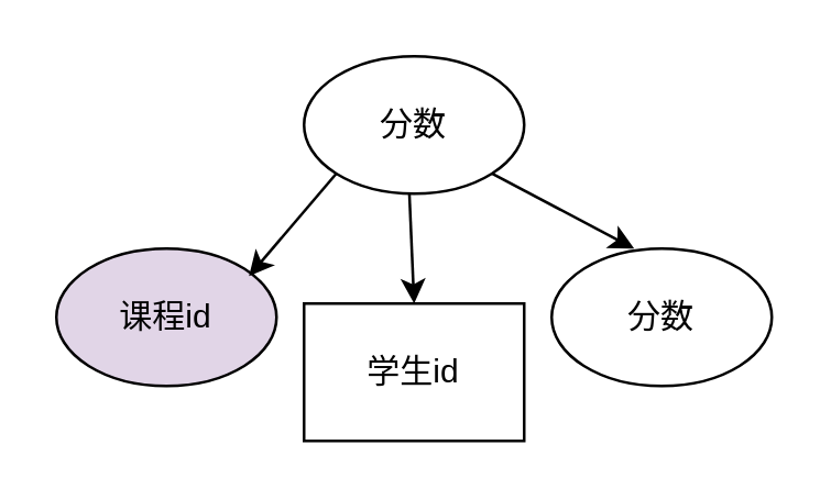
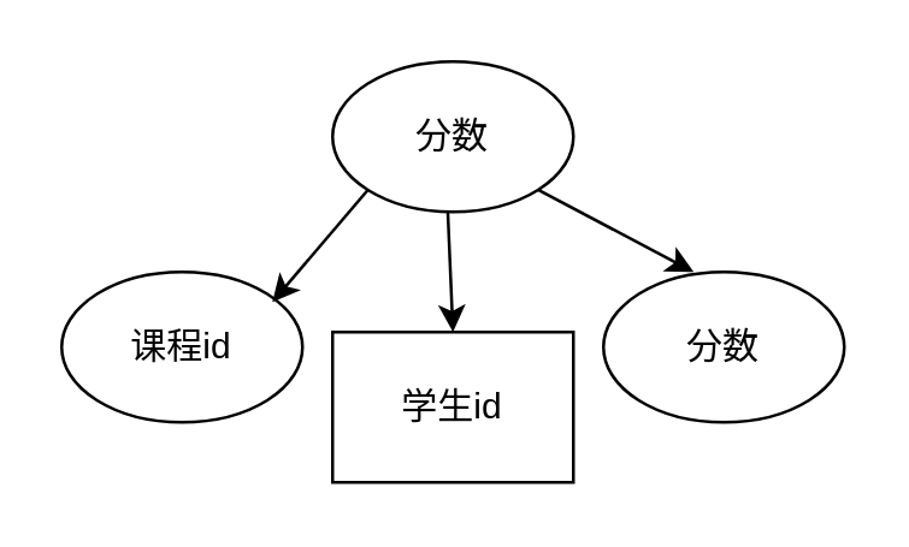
  <mxCell id="0" />
  <mxCell id="1" parent="0" />
  <mxCell id="2" value="分数" style="ellipse;whiteSpace=wrap;html=1;" vertex="1" parent="1"><mxGeometry x="110" y="20" width="80" height="50" as="geometry" /></mxCell>
- <mxCell id="3" value="课程id" style="ellipse;whiteSpace=wrap;html=1;fillColor=#e1d5e7;" vertex="1" parent="1"><mxGeometry x="20" y="90" width="80" height="50" as="geometry" /></mxCell>
+ <mxCell id="3" value="课程id" style="ellipse;whiteSpace=wrap;html=1;" vertex="1" parent="1"><mxGeometry x="20" y="90" width="80" height="50" as="geometry" /></mxCell>
  <mxCell id="4" value="分数" style="ellipse;whiteSpace=wrap;html=1;" vertex="1" parent="1"><mxGeometry x="200" y="90" width="80" height="50" as="geometry" /></mxCell>
  <mxCell id="5" value="" style="endArrow=classic;html=1;rounded=0;exitX=0;exitY=1;exitDx=0;exitDy=0;" edge="1" parent="1" source="2"><mxGeometry width="50" height="50" relative="1" as="geometry"><mxPoint x="150" y="40" as="sourcePoint" /><mxPoint x="90" y="100" as="targetPoint" /></mxGeometry></mxCell>
  <mxCell id="6" value="" style="endArrow=classic;html=1;rounded=0;exitX=1;exitY=1;exitDx=0;exitDy=0;" edge="1" parent="1" source="2"><mxGeometry width="50" height="50" relative="1" as="geometry"><mxPoint x="261.716" y="52.678" as="sourcePoint" /><mxPoint x="230" y="90" as="targetPoint" /></mxGeometry></mxCell>
  <mxCell id="7" value="学生id" style="whiteSpace=wrap;html=1;rounded=0;" vertex="1" parent="1"><mxGeometry x="110" y="110" width="80" height="50" as="geometry" /></mxCell>
  <mxCell id="8" value="" style="endArrow=classic;html=1;rounded=0;exitX=1;exitY=1;exitDx=0;exitDy=0;entryX=0.5;entryY=0;entryDx=0;entryDy=0;" edge="1" parent="1" target="7"><mxGeometry width="50" height="50" relative="1" as="geometry"><mxPoint x="148.284" y="69.998" as="sourcePoint" /><mxPoint x="200" y="97.32" as="targetPoint" /></mxGeometry></mxCell>
